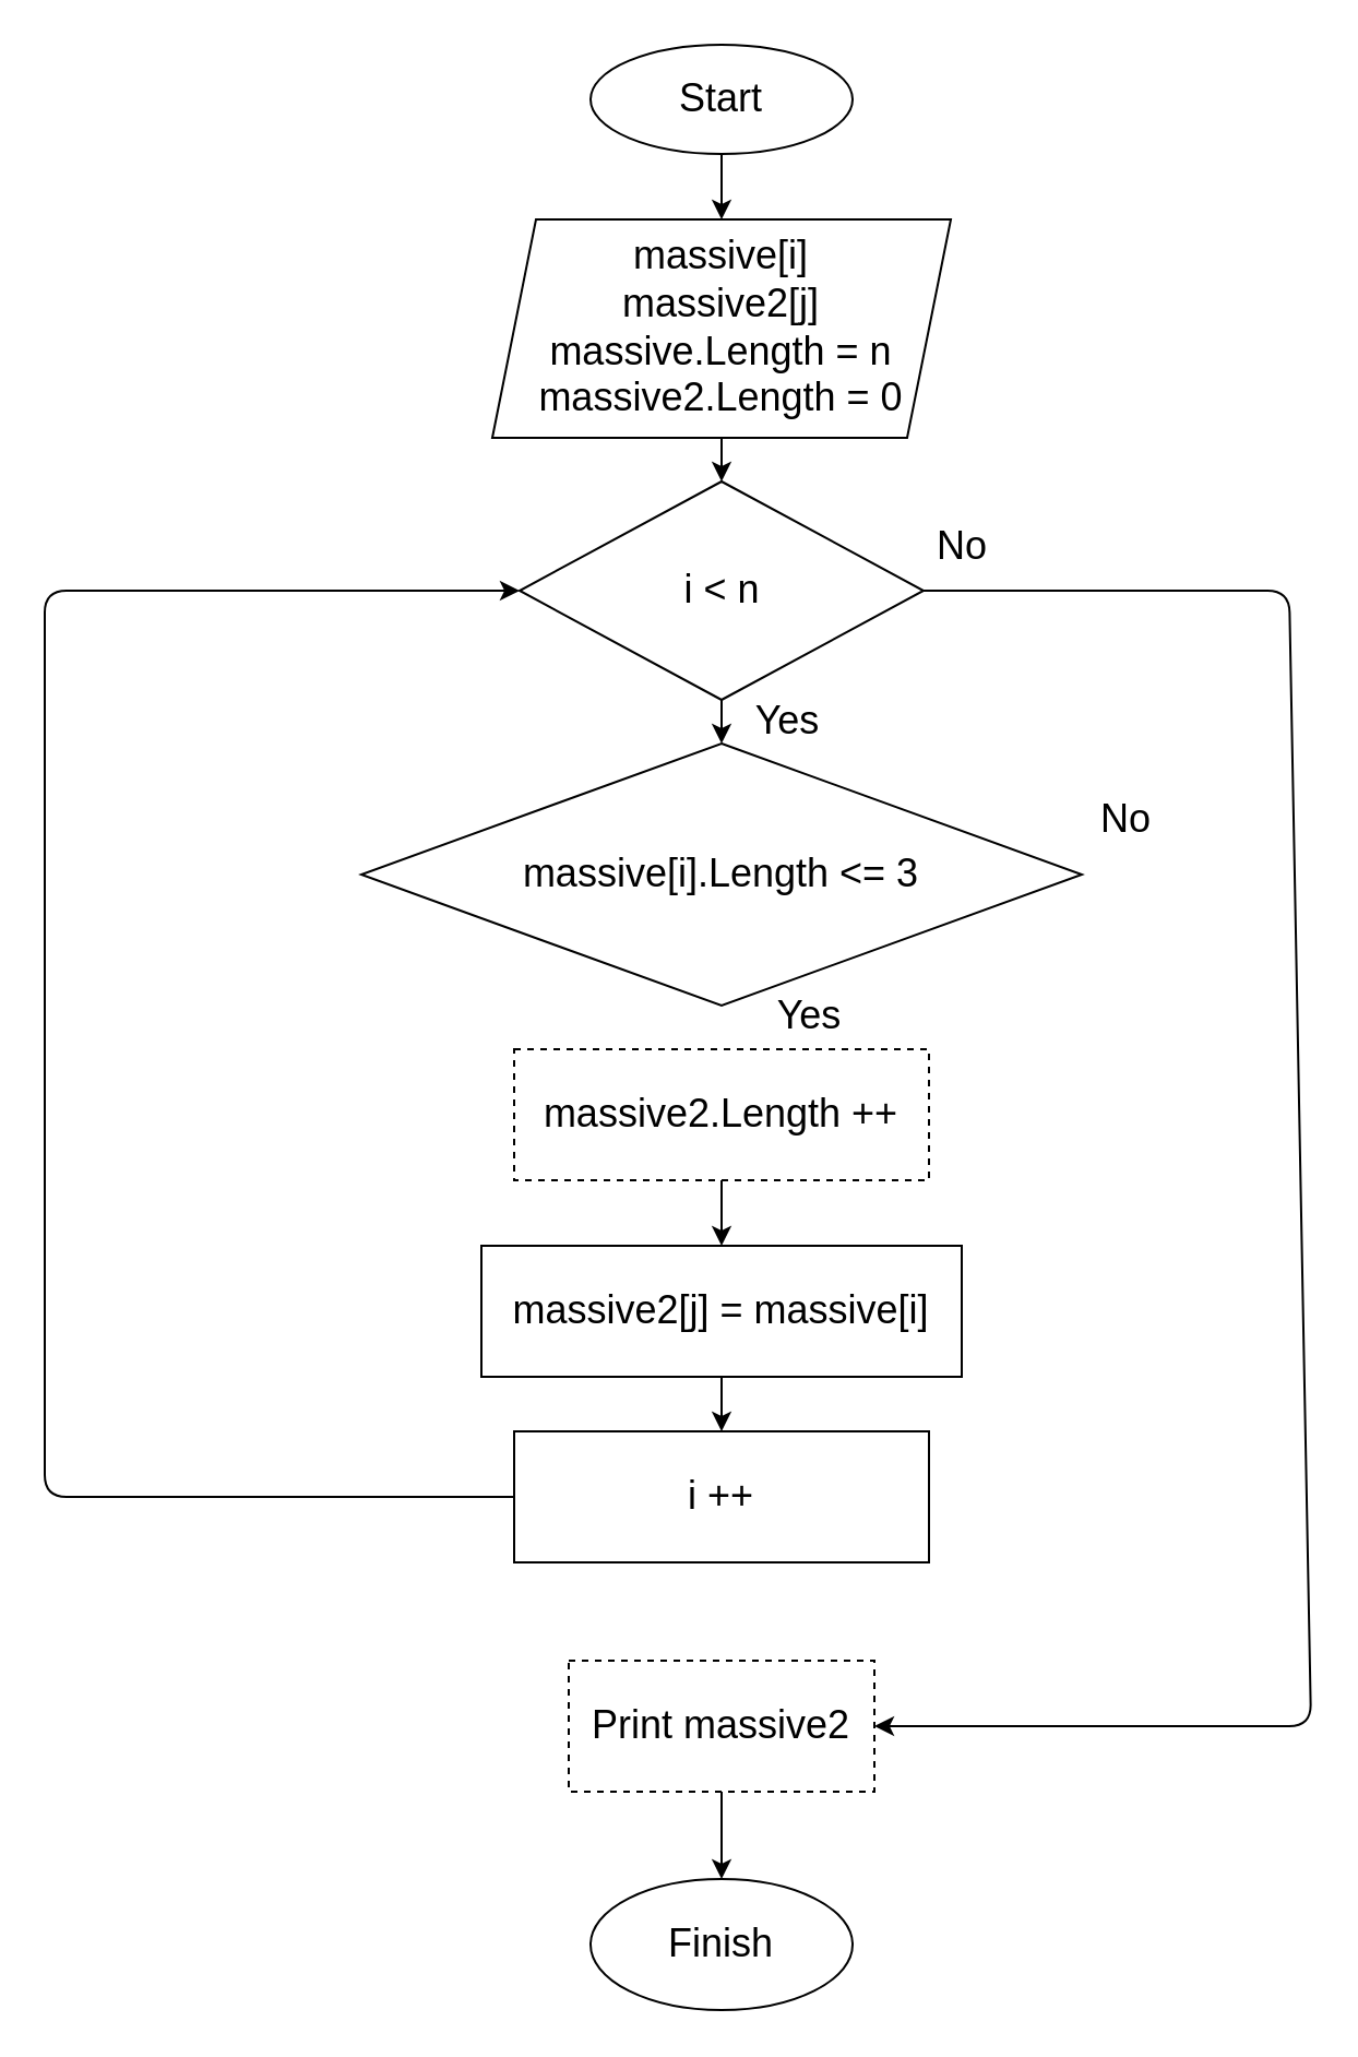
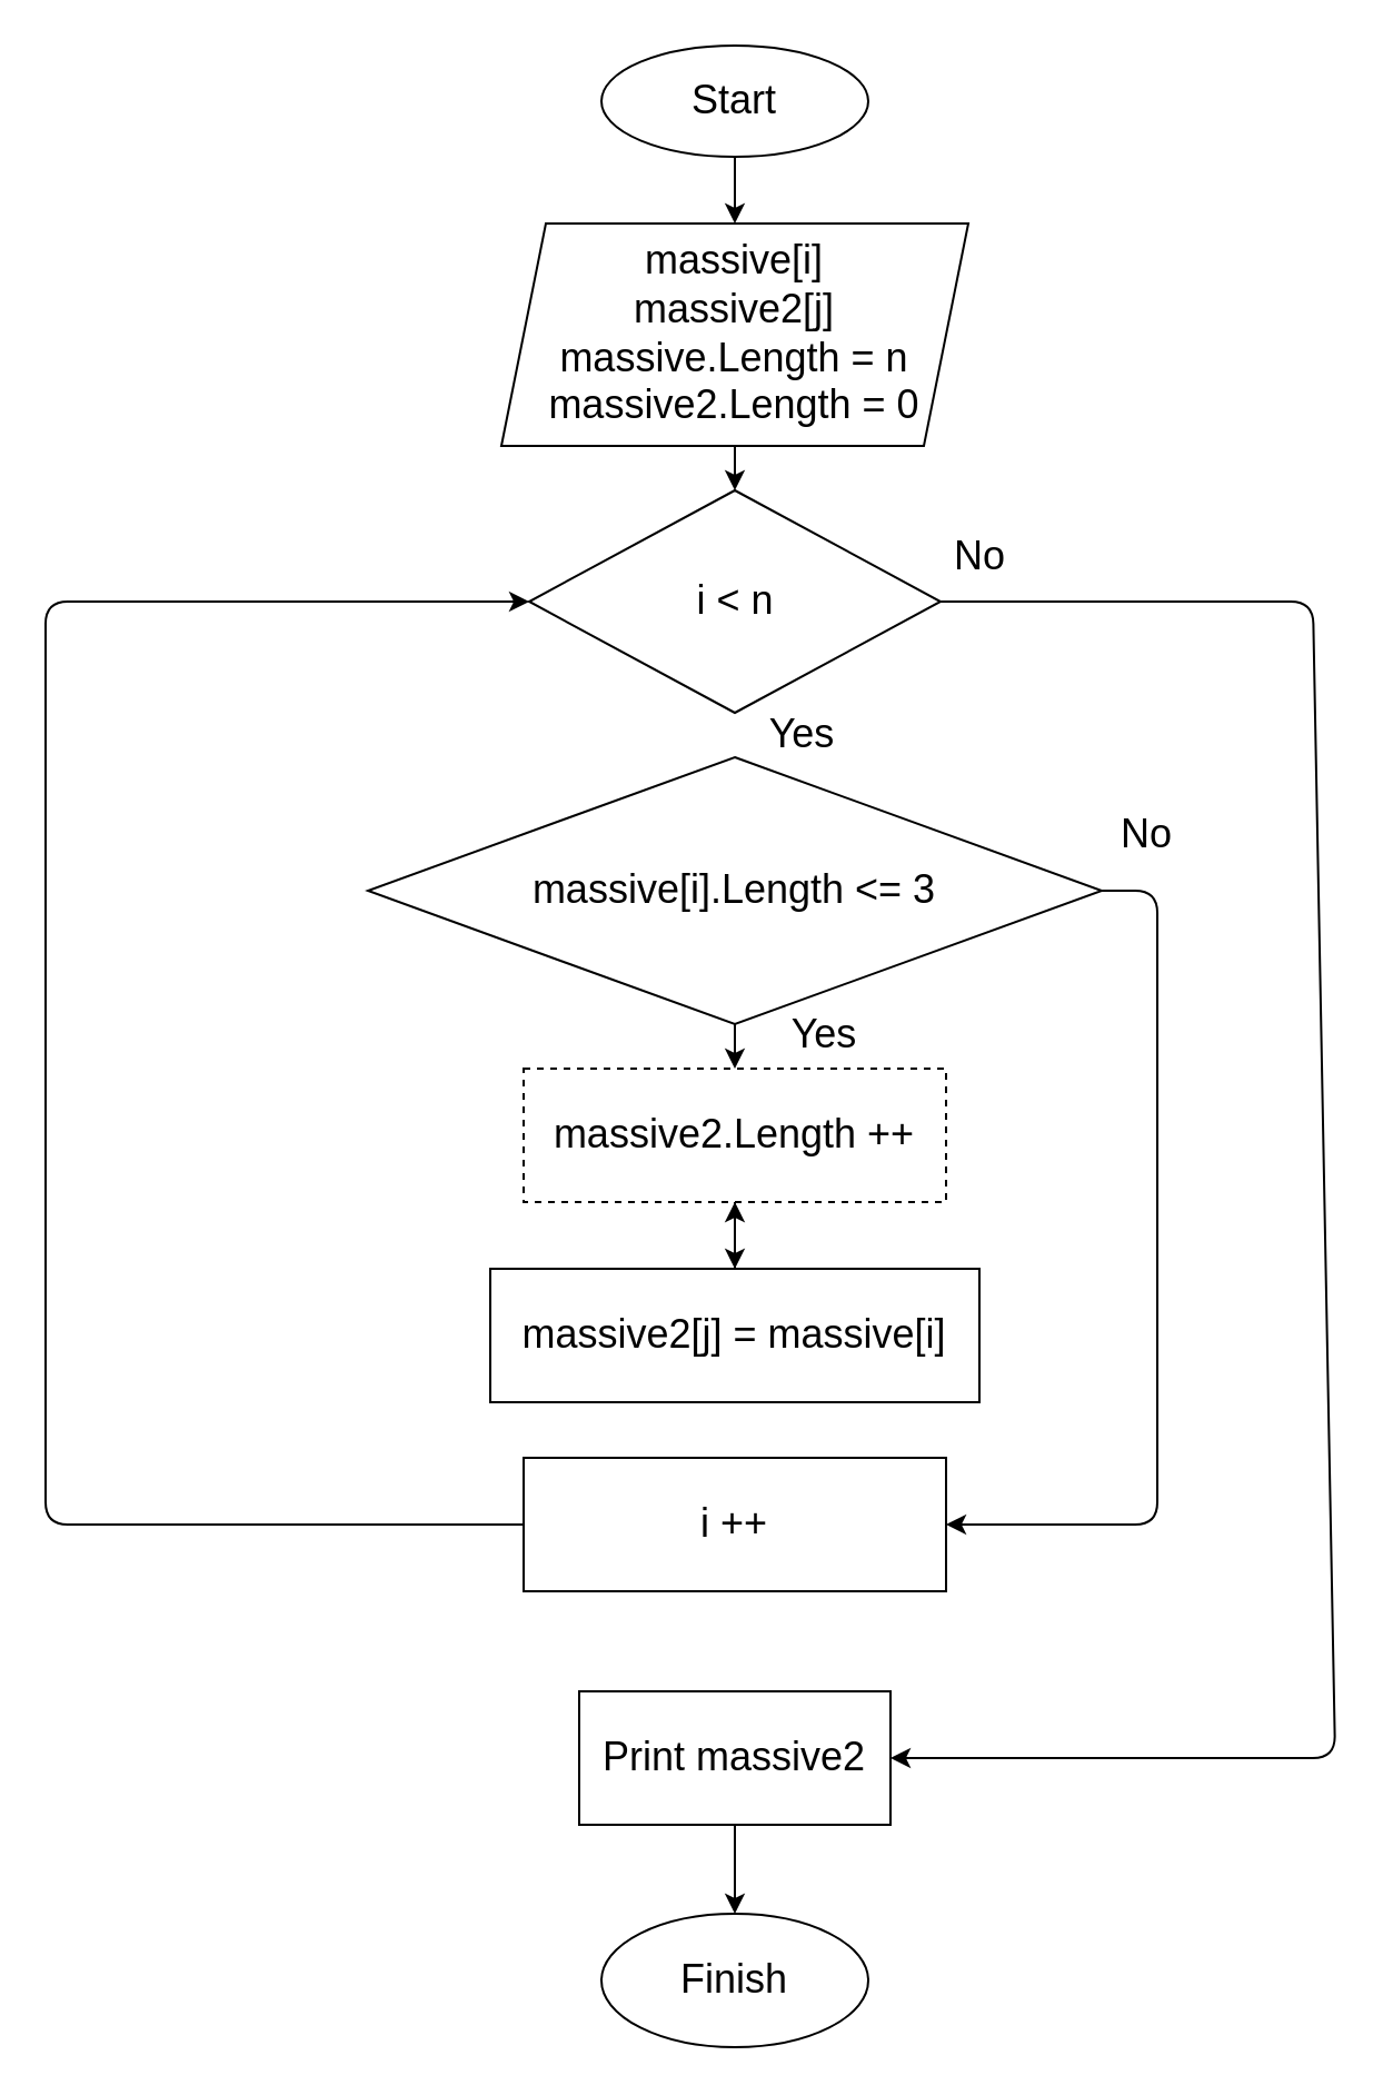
  <mxCell id="0" />
  <mxCell id="1" parent="0" />
  <mxCell id="2" value="" style="edgeStyle=none;html=1;fontSize=18;" edge="1" parent="1" source="3" target="5"><mxGeometry relative="1" as="geometry" /></mxCell>
  <mxCell id="3" value="&lt;font style=&quot;font-size: 18px&quot;&gt;Start&lt;/font&gt;" style="ellipse;whiteSpace=wrap;html=1;" vertex="1" parent="1"><mxGeometry x="270" y="20" width="120" height="50" as="geometry" /></mxCell>
  <mxCell id="4" value="" style="edgeStyle=none;html=1;fontSize=18;" edge="1" parent="1" source="5" target="7"><mxGeometry relative="1" as="geometry" /></mxCell>
  <mxCell id="5" value="massive[i]&lt;br&gt;massive2[j]&lt;br&gt;massive.Length = n&lt;br&gt;massive2.Length = 0" style="shape=parallelogram;perimeter=parallelogramPerimeter;whiteSpace=wrap;html=1;fixedSize=1;fontSize=18;" vertex="1" parent="1"><mxGeometry x="225" y="100" width="210" height="100" as="geometry" /></mxCell>
- <mxCell id="6" value="" style="edgeStyle=none;html=1;fontSize=18;" edge="1" parent="1" source="7" target="9"><mxGeometry relative="1" as="geometry" /></mxCell>
  <mxCell id="7" value="i &amp;lt; n" style="rhombus;whiteSpace=wrap;html=1;fontSize=18;" vertex="1" parent="1"><mxGeometry x="237.5" y="220" width="185" height="100" as="geometry" /></mxCell>
+ <mxCell id="8" value="" style="edgeStyle=none;html=1;fontSize=18;" edge="1" parent="1" source="9" target="13"><mxGeometry relative="1" as="geometry" /></mxCell>
  <mxCell id="9" value="&lt;span&gt;massive[i].Length &amp;lt;= 3&lt;/span&gt;" style="rhombus;whiteSpace=wrap;html=1;fontSize=18;" vertex="1" parent="1"><mxGeometry x="165" y="340" width="330" height="120" as="geometry" /></mxCell>
- <mxCell id="10" value="" style="edgeStyle=none;html=1;fontSize=18;" edge="1" parent="1" source="11" target="14"><mxGeometry relative="1" as="geometry" /></mxCell>
+ <mxCell id="10" value="" style="edgeStyle=none;html=1;fontSize=18;" edge="1" parent="1" source="11" target="13"><mxGeometry relative="1" as="geometry" /></mxCell>
  <mxCell id="11" value="&lt;span&gt;massive2[j] =&amp;nbsp;&lt;/span&gt;massive[i]" style="rounded=0;whiteSpace=wrap;html=1;fontSize=18;" vertex="1" parent="1"><mxGeometry x="220" y="570" width="220" height="60" as="geometry" /></mxCell>
  <mxCell id="12" value="" style="edgeStyle=none;html=1;fontSize=18;" edge="1" parent="1" source="13"><mxGeometry relative="1" as="geometry"><mxPoint x="330" y="570" as="targetPoint" /></mxGeometry></mxCell>
  <mxCell id="13" value="&lt;span&gt;massive2.Length ++&lt;/span&gt;" style="rounded=0;whiteSpace=wrap;html=1;fontSize=18;dashed=1;" vertex="1" parent="1"><mxGeometry x="235" y="480" width="190" height="60" as="geometry" /></mxCell>
  <mxCell id="14" value="&lt;span&gt;i ++&lt;/span&gt;" style="rounded=0;whiteSpace=wrap;html=1;fontSize=18;" vertex="1" parent="1"><mxGeometry x="235" y="655" width="190" height="60" as="geometry" /></mxCell>
  <mxCell id="15" value="" style="edgeStyle=none;html=1;fontSize=18;" edge="1" parent="1" source="16" target="24"><mxGeometry relative="1" as="geometry" /></mxCell>
- <mxCell id="16" value="Print massive2" style="rounded=0;whiteSpace=wrap;html=1;fontSize=18;dashed=1;" vertex="1" parent="1"><mxGeometry x="260" y="760" width="140" height="60" as="geometry" /></mxCell>
+ <mxCell id="16" value="Print massive2" style="rounded=0;whiteSpace=wrap;html=1;fontSize=18;" vertex="1" parent="1"><mxGeometry x="260" y="760" width="140" height="60" as="geometry" /></mxCell>
  <mxCell id="17" value="" style="endArrow=classic;html=1;fontSize=18;exitX=1;exitY=0.5;exitDx=0;exitDy=0;entryX=1;entryY=0.5;entryDx=0;entryDy=0;" edge="1" parent="1" source="7" target="16"><mxGeometry width="50" height="50" relative="1" as="geometry"><mxPoint x="460" y="290" as="sourcePoint" /><mxPoint x="510" y="240" as="targetPoint" /><Array as="points"><mxPoint x="590" y="270" /><mxPoint x="600" y="790" /></Array></mxGeometry></mxCell>
  <mxCell id="18" value="" style="endArrow=classic;html=1;fontSize=18;exitX=0;exitY=0.5;exitDx=0;exitDy=0;entryX=0;entryY=0.5;entryDx=0;entryDy=0;" edge="1" parent="1" source="14" target="7"><mxGeometry width="50" height="50" relative="1" as="geometry"><mxPoint x="90" y="710" as="sourcePoint" /><mxPoint x="140" y="660" as="targetPoint" /><Array as="points"><mxPoint x="20" y="685" /><mxPoint x="20" y="270" /></Array></mxGeometry></mxCell>
  <mxCell id="19" value="Yes" style="text;html=1;align=center;verticalAlign=middle;resizable=0;points=[];autosize=1;strokeColor=none;fillColor=none;fontSize=18;" vertex="1" parent="1"><mxGeometry x="340" y="315" width="40" height="30" as="geometry" /></mxCell>
  <mxCell id="20" value="No" style="text;html=1;align=center;verticalAlign=middle;resizable=0;points=[];autosize=1;strokeColor=none;fillColor=none;fontSize=18;" vertex="1" parent="1"><mxGeometry x="420" y="235" width="40" height="30" as="geometry" /></mxCell>
  <mxCell id="21" value="Yes" style="text;html=1;align=center;verticalAlign=middle;resizable=0;points=[];autosize=1;strokeColor=none;fillColor=none;fontSize=18;" vertex="1" parent="1"><mxGeometry x="350" y="450" width="40" height="30" as="geometry" /></mxCell>
+ <mxCell id="22" value="" style="endArrow=classic;html=1;fontSize=18;exitX=1;exitY=0.5;exitDx=0;exitDy=0;entryX=1;entryY=0.5;entryDx=0;entryDy=0;" edge="1" parent="1" source="9" target="14"><mxGeometry width="50" height="50" relative="1" as="geometry"><mxPoint x="520" y="420" as="sourcePoint" /><mxPoint x="570" y="370" as="targetPoint" /><Array as="points"><mxPoint x="520" y="400" /><mxPoint x="520" y="685" /></Array></mxGeometry></mxCell>
  <mxCell id="23" value="No" style="text;html=1;align=center;verticalAlign=middle;resizable=0;points=[];autosize=1;strokeColor=none;fillColor=none;fontSize=18;" vertex="1" parent="1"><mxGeometry x="495" y="360" width="40" height="30" as="geometry" /></mxCell>
  <mxCell id="24" value="&lt;font style=&quot;font-size: 18px&quot;&gt;Finish&lt;/font&gt;" style="ellipse;whiteSpace=wrap;html=1;" vertex="1" parent="1"><mxGeometry x="270" y="860" width="120" height="60" as="geometry" /></mxCell>
